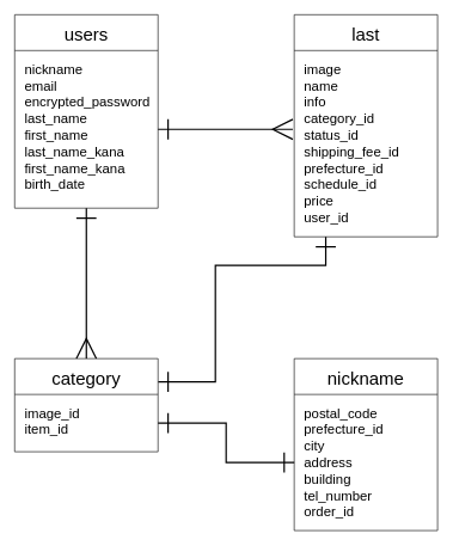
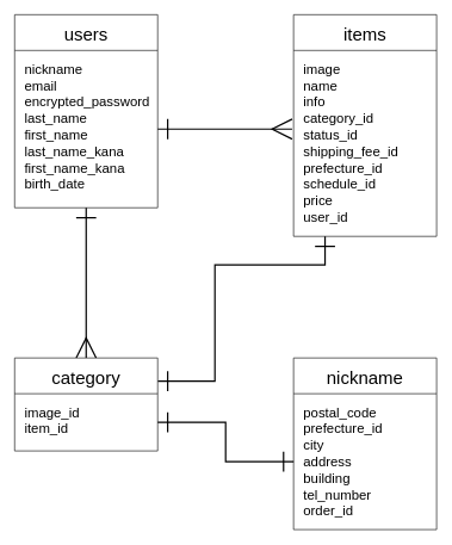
  <mxCell id="0" />
  <mxCell id="1" parent="0" />
  <mxCell id="2" style="edgeStyle=orthogonalEdgeStyle;rounded=0;orthogonalLoop=1;jettySize=auto;html=1;fontSize=19;startArrow=ERone;startFill=0;endArrow=ERmany;endFill=0;startSize=25;endSize=25;targetPerimeterSpacing=0;strokeWidth=2;" parent="1" source="3" edge="1"><mxGeometry relative="1" as="geometry"><mxPoint x="120" y="500" as="targetPoint" /><Array as="points"><mxPoint x="120" y="480" /><mxPoint x="120" y="480" /></Array></mxGeometry></mxCell>
  <mxCell id="3" value="users" style="swimlane;fontStyle=0;childLayout=stackLayout;horizontal=1;startSize=50;horizontalStack=0;resizeParent=1;resizeParentMax=0;resizeLast=0;collapsible=1;marginBottom=0;align=center;fontSize=25;" parent="1" vertex="1"><mxGeometry x="20" y="20" width="200" height="270" as="geometry" /></mxCell>
  <mxCell id="4" value="nickname&#10;email&#10;encrypted_password&#10;last_name&#10;first_name&#10;last_name_kana&#10;first_name_kana&#10;birth_date" style="text;strokeColor=none;fillColor=none;spacingLeft=4;spacingRight=4;overflow=hidden;rotatable=0;points=[[0,0.5],[1,0.5]];portConstraint=eastwest;fontSize=19;verticalAlign=top;fontStyle=0;spacing=10;spacingTop=0;spacingBottom=0;horizontal=1;strokeWidth=1;" parent="3" vertex="1"><mxGeometry y="50" width="200" height="220" as="geometry" /></mxCell>
- <mxCell id="5" value="last" style="swimlane;fontStyle=0;childLayout=stackLayout;horizontal=1;startSize=50;horizontalStack=0;resizeParent=1;resizeParentMax=0;resizeLast=0;collapsible=1;marginBottom=0;align=center;fontSize=25;" parent="1" vertex="1"><mxGeometry x="410" y="20" width="200" height="310" as="geometry" /></mxCell>
+ <mxCell id="5" value="items" style="swimlane;fontStyle=0;childLayout=stackLayout;horizontal=1;startSize=50;horizontalStack=0;resizeParent=1;resizeParentMax=0;resizeLast=0;collapsible=1;marginBottom=0;align=center;fontSize=25;" parent="1" vertex="1"><mxGeometry x="410" y="20" width="200" height="310" as="geometry" /></mxCell>
  <mxCell id="6" value="image&#10;name&#10;info&#10;category_id&#10;status_id&#10;shipping_fee_id&#10;prefecture_id&#10;schedule_id&#10;price&#10;user_id" style="text;strokeColor=none;fillColor=none;spacingLeft=4;spacingRight=4;overflow=hidden;rotatable=0;points=[[0,0.5],[1,0.5]];portConstraint=eastwest;fontSize=19;verticalAlign=top;fontStyle=0;spacing=10;spacingTop=0;spacingBottom=0;horizontal=1;strokeWidth=1;" parent="5" vertex="1"><mxGeometry y="50" width="200" height="260" as="geometry" /></mxCell>
  <mxCell id="7" style="edgeStyle=orthogonalEdgeStyle;rounded=0;orthogonalLoop=1;jettySize=auto;html=1;exitX=1;exitY=0.5;exitDx=0;exitDy=0;fontSize=19;startArrow=ERone;startFill=0;endArrow=ERmany;endFill=0;strokeWidth=2;targetPerimeterSpacing=0;endSize=25;startSize=25;" parent="1" source="4" edge="1"><mxGeometry relative="1" as="geometry"><mxPoint x="408" y="180" as="targetPoint" /><Array as="points"><mxPoint x="408" y="180" /></Array></mxGeometry></mxCell>
  <mxCell id="8" style="edgeStyle=orthogonalEdgeStyle;rounded=0;orthogonalLoop=1;jettySize=auto;html=1;exitX=1;exitY=0.25;exitDx=0;exitDy=0;entryX=0.22;entryY=1;entryDx=0;entryDy=0;entryPerimeter=0;fontSize=19;startArrow=ERone;startFill=0;endArrow=ERone;endFill=0;startSize=25;endSize=25;targetPerimeterSpacing=0;strokeWidth=2;" parent="1" source="9" target="6" edge="1"><mxGeometry relative="1" as="geometry"><Array as="points"><mxPoint x="300" y="533" /><mxPoint x="300" y="370" /><mxPoint x="454" y="370" /></Array></mxGeometry></mxCell>
  <mxCell id="9" value="category" style="swimlane;fontStyle=0;childLayout=stackLayout;horizontal=1;startSize=50;horizontalStack=0;resizeParent=1;resizeParentMax=0;resizeLast=0;collapsible=1;marginBottom=0;align=center;fontSize=25;" parent="1" vertex="1"><mxGeometry x="20" y="500" width="200" height="130" as="geometry" /></mxCell>
  <mxCell id="10" value="image_id&#10;item_id" style="text;strokeColor=none;fillColor=none;spacingLeft=4;spacingRight=4;overflow=hidden;rotatable=0;points=[[0,0.5],[1,0.5]];portConstraint=eastwest;fontSize=19;verticalAlign=top;fontStyle=0;spacing=10;spacingTop=0;spacingBottom=0;horizontal=1;strokeWidth=1;" parent="9" vertex="1"><mxGeometry y="50" width="200" height="80" as="geometry" /></mxCell>
  <mxCell id="11" value="nickname" style="swimlane;fontStyle=0;childLayout=stackLayout;horizontal=1;startSize=50;horizontalStack=0;resizeParent=1;resizeParentMax=0;resizeLast=0;collapsible=1;marginBottom=0;align=center;fontSize=25;" parent="1" vertex="1"><mxGeometry x="410" y="500" width="200" height="240" as="geometry" /></mxCell>
  <mxCell id="12" value="postal_code&#10;prefecture_id&#10;city&#10;address&#10;building&#10;tel_number&#10;order_id" style="text;strokeColor=none;fillColor=none;spacingLeft=4;spacingRight=4;overflow=hidden;rotatable=0;points=[[0,0.5],[1,0.5]];portConstraint=eastwest;fontSize=19;verticalAlign=top;fontStyle=0;spacing=10;spacingTop=0;spacingBottom=0;horizontal=1;strokeWidth=1;" parent="11" vertex="1"><mxGeometry y="50" width="200" height="190" as="geometry" /></mxCell>
  <mxCell id="13" style="edgeStyle=orthogonalEdgeStyle;rounded=0;orthogonalLoop=1;jettySize=auto;html=1;exitX=1;exitY=0.5;exitDx=0;exitDy=0;entryX=0;entryY=0.5;entryDx=0;entryDy=0;fontSize=19;startArrow=ERone;startFill=0;endArrow=ERone;endFill=0;startSize=25;endSize=25;targetPerimeterSpacing=0;strokeWidth=2;" parent="1" source="10" target="12" edge="1"><mxGeometry relative="1" as="geometry" /></mxCell>
